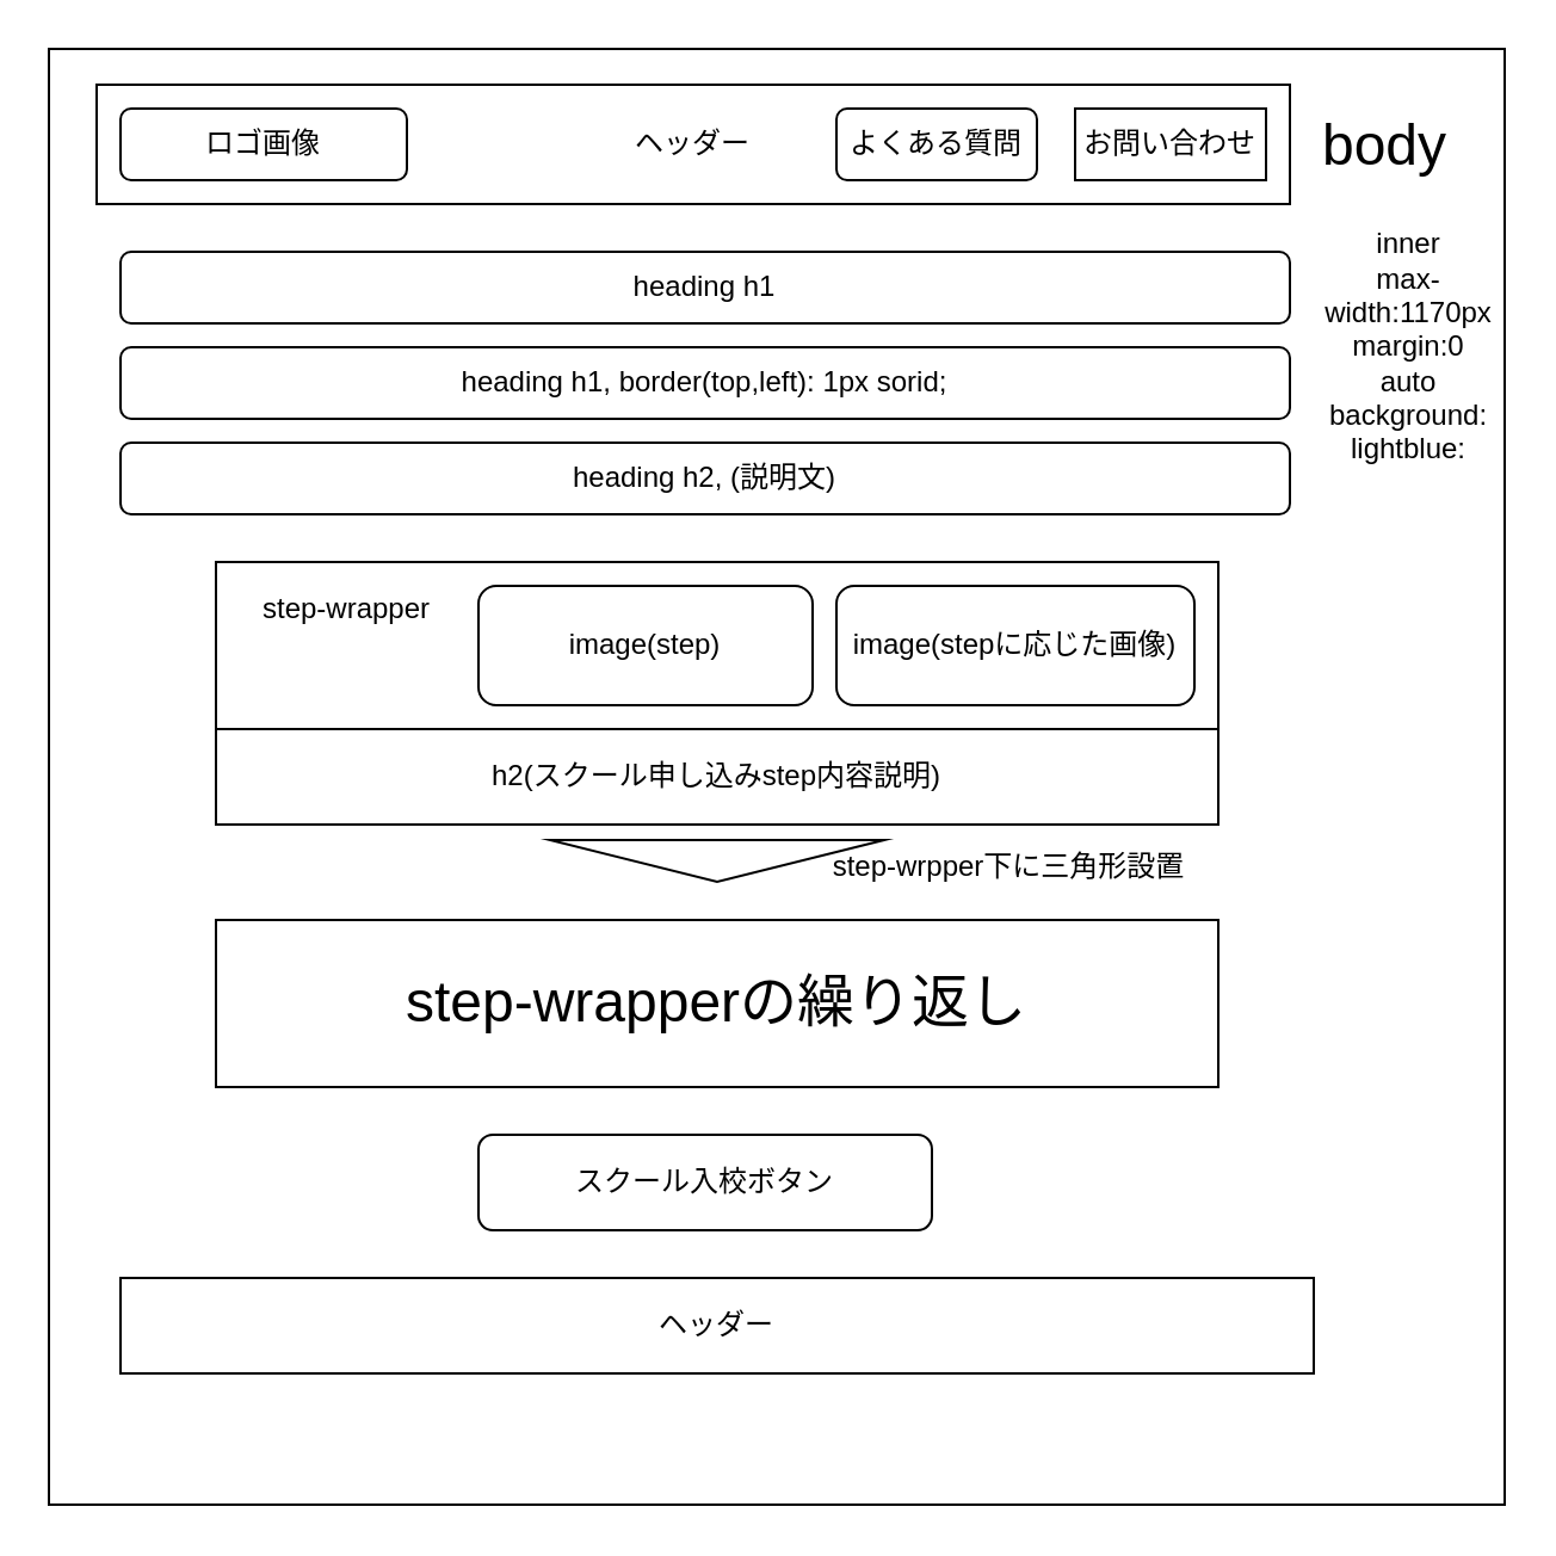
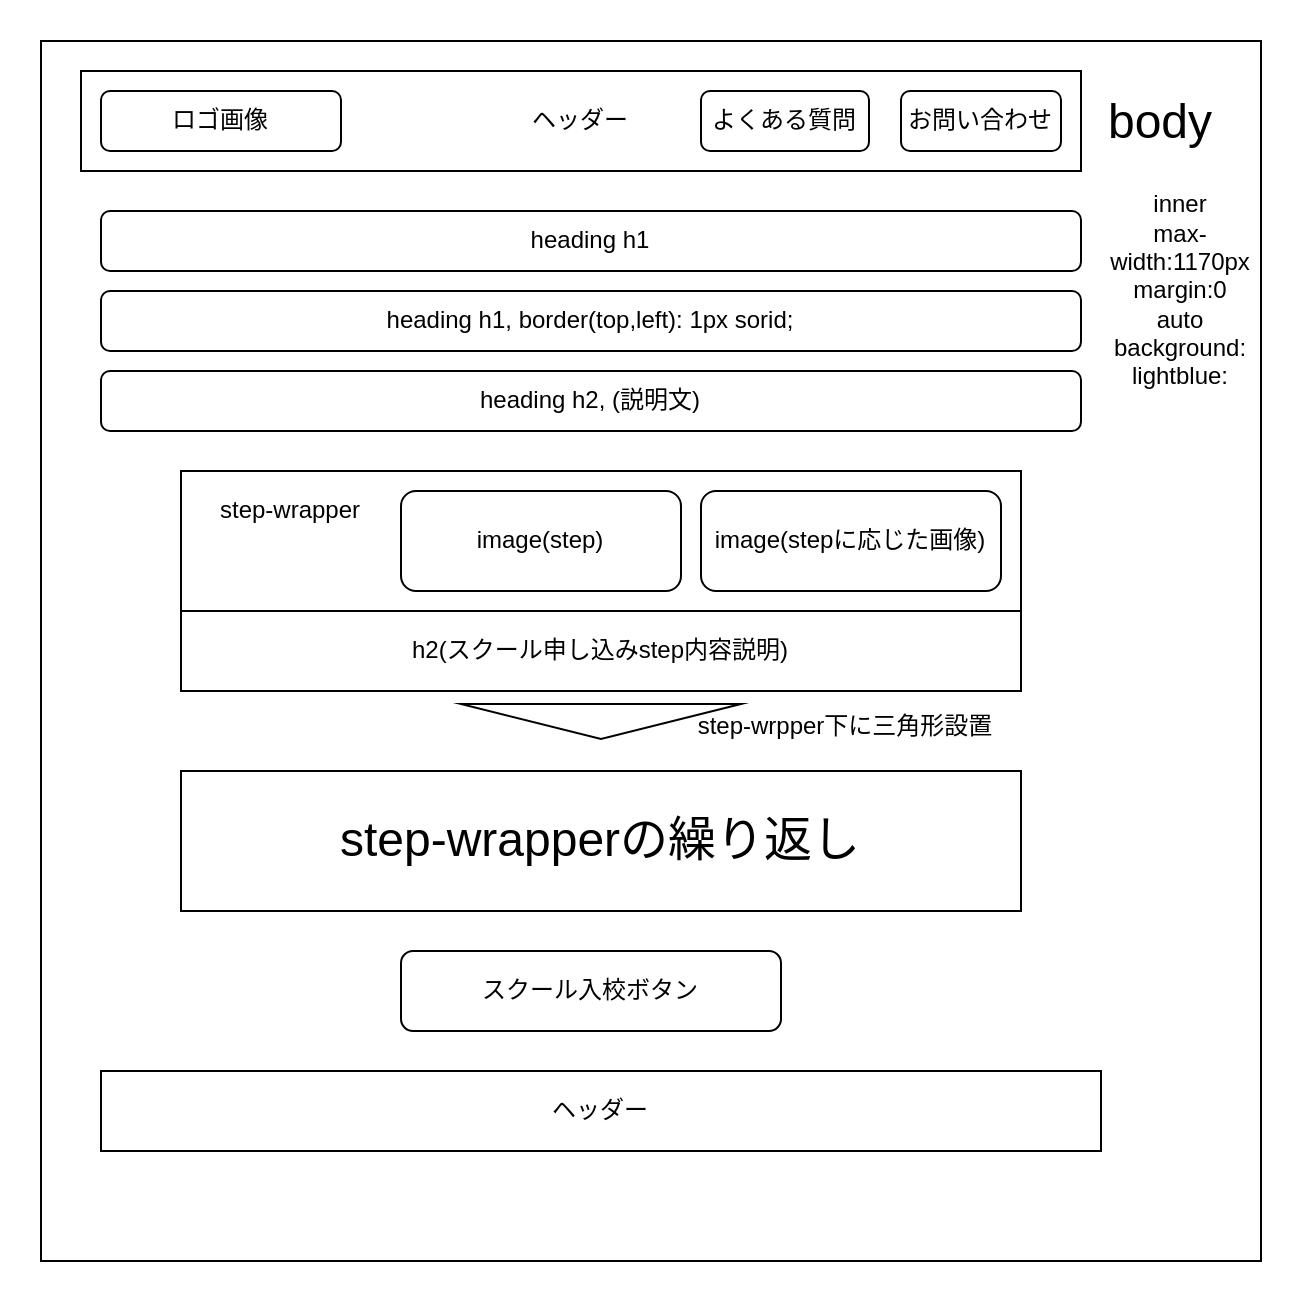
  <mxCell id="0" />
  <mxCell id="1" parent="0" />
  <mxCell id="2" value="" style="whiteSpace=wrap;html=1;aspect=fixed;" vertex="1" parent="1"><mxGeometry x="90" y="80" width="80" height="80" as="geometry" /></mxCell>
  <mxCell id="3" value="" style="whiteSpace=wrap;html=1;aspect=fixed;" vertex="1" parent="1"><mxGeometry x="20" y="20" width="610" height="610" as="geometry" /></mxCell>
  <mxCell id="4" value="ヘッダー" style="rounded=0;whiteSpace=wrap;html=1;" vertex="1" parent="1"><mxGeometry x="40" y="35" width="500" height="50" as="geometry" /></mxCell>
  <mxCell id="5" value="ロゴ画像" style="rounded=1;whiteSpace=wrap;html=1;" vertex="1" parent="1"><mxGeometry x="50" y="45" width="120" height="30" as="geometry" /></mxCell>
  <mxCell id="6" value="よくある質問" style="rounded=1;whiteSpace=wrap;html=1;" vertex="1" parent="1"><mxGeometry x="350" y="45" width="84" height="30" as="geometry" /></mxCell>
- <mxCell id="7" value="お問い合わせ" style="whiteSpace=wrap;html=1;rounded=0;" vertex="1" parent="1"><mxGeometry x="450" y="45" width="80" height="30" as="geometry" /></mxCell>
+ <mxCell id="7" value="お問い合わせ" style="rounded=1;whiteSpace=wrap;html=1;" vertex="1" parent="1"><mxGeometry x="450" y="45" width="80" height="30" as="geometry" /></mxCell>
  <mxCell id="8" value="ヘッダー" style="rounded=0;whiteSpace=wrap;html=1;" vertex="1" parent="1"><mxGeometry x="50" y="535" width="500" height="40" as="geometry" /></mxCell>
  <mxCell id="9" value="&lt;font style=&quot;font-size: 24px&quot;&gt;body&lt;/font&gt;" style="text;html=1;strokeColor=none;fillColor=none;align=center;verticalAlign=middle;whiteSpace=wrap;rounded=0;" vertex="1" parent="1"><mxGeometry x="550" y="35" width="60" height="51" as="geometry" /></mxCell>
  <mxCell id="10" value="heading h1" style="rounded=1;whiteSpace=wrap;html=1;" vertex="1" parent="1"><mxGeometry x="50" y="105" width="490" height="30" as="geometry" /></mxCell>
  <mxCell id="11" value="inner&lt;br&gt;max-width:1170px&lt;br&gt;margin:0 auto&lt;br&gt;background:&lt;br&gt;lightblue:" style="text;html=1;strokeColor=none;fillColor=none;align=center;verticalAlign=middle;whiteSpace=wrap;rounded=0;" vertex="1" parent="1"><mxGeometry x="570" y="135" width="40" height="20" as="geometry" /></mxCell>
  <mxCell id="12" value="heading h1, border(top,left): 1px sorid;" style="rounded=1;whiteSpace=wrap;html=1;" vertex="1" parent="1"><mxGeometry x="50" y="145" width="490" height="30" as="geometry" /></mxCell>
  <mxCell id="13" value="heading h2, (説明文)" style="rounded=1;whiteSpace=wrap;html=1;" vertex="1" parent="1"><mxGeometry x="50" y="185" width="490" height="30" as="geometry" /></mxCell>
  <mxCell id="14" value="" style="rounded=0;whiteSpace=wrap;html=1;" vertex="1" parent="1"><mxGeometry x="90" y="235" width="420" height="70" as="geometry" /></mxCell>
  <mxCell id="15" value="image(step)" style="rounded=1;whiteSpace=wrap;html=1;" vertex="1" parent="1"><mxGeometry x="200" y="245" width="140" height="50" as="geometry" /></mxCell>
  <mxCell id="16" value="image(stepに応じた画像)" style="rounded=1;whiteSpace=wrap;html=1;" vertex="1" parent="1"><mxGeometry x="350" y="245" width="150" height="50" as="geometry" /></mxCell>
  <mxCell id="17" value="step-wrapper&lt;br&gt;" style="text;html=1;strokeColor=none;fillColor=none;align=center;verticalAlign=middle;whiteSpace=wrap;rounded=0;" vertex="1" parent="1"><mxGeometry x="100" y="245" width="90" height="20" as="geometry" /></mxCell>
  <mxCell id="18" value="h2(スクール申し込みstep内容説明)" style="rounded=0;whiteSpace=wrap;html=1;" vertex="1" parent="1"><mxGeometry x="90" y="305" width="420" height="40" as="geometry" /></mxCell>
  <mxCell id="19" value="" style="triangle;whiteSpace=wrap;html=1;rotation=90;" vertex="1" parent="1"><mxGeometry x="291.25" y="290.25" width="17.5" height="140" as="geometry" /></mxCell>
  <mxCell id="20" value="step-wrpper下に三角形設置" style="text;html=1;strokeColor=none;fillColor=none;align=center;verticalAlign=middle;whiteSpace=wrap;rounded=0;" vertex="1" parent="1"><mxGeometry x="345" y="353.25" width="155" height="20" as="geometry" /></mxCell>
  <mxCell id="21" value="&lt;font style=&quot;font-size: 24px&quot;&gt;step-wrapperの繰り返し&lt;/font&gt;" style="rounded=0;whiteSpace=wrap;html=1;" vertex="1" parent="1"><mxGeometry x="90" y="385" width="420" height="70" as="geometry" /></mxCell>
  <mxCell id="22" value="スクール入校ボタン" style="rounded=1;whiteSpace=wrap;html=1;" vertex="1" parent="1"><mxGeometry x="200" y="475" width="190" height="40" as="geometry" /></mxCell>
